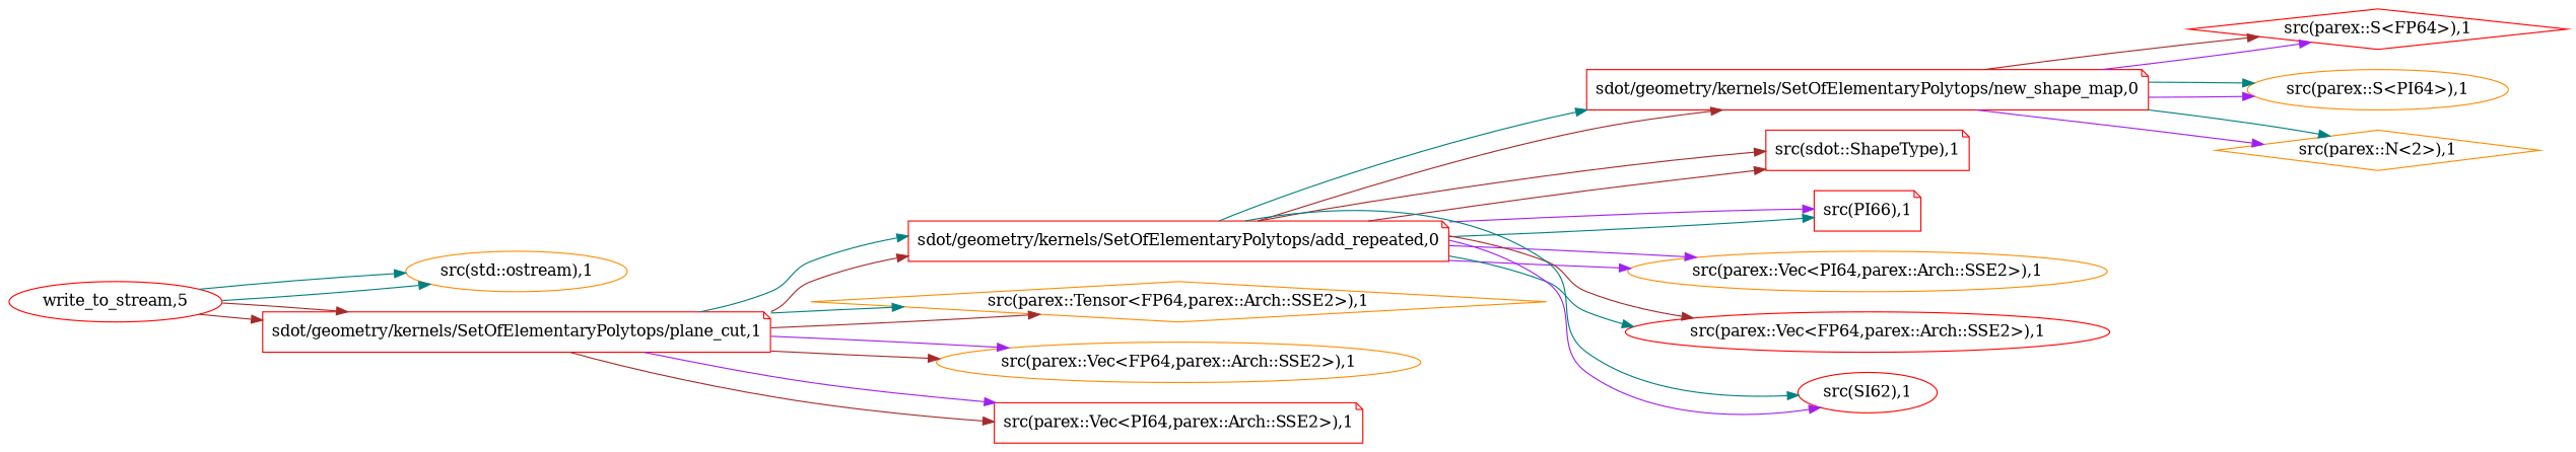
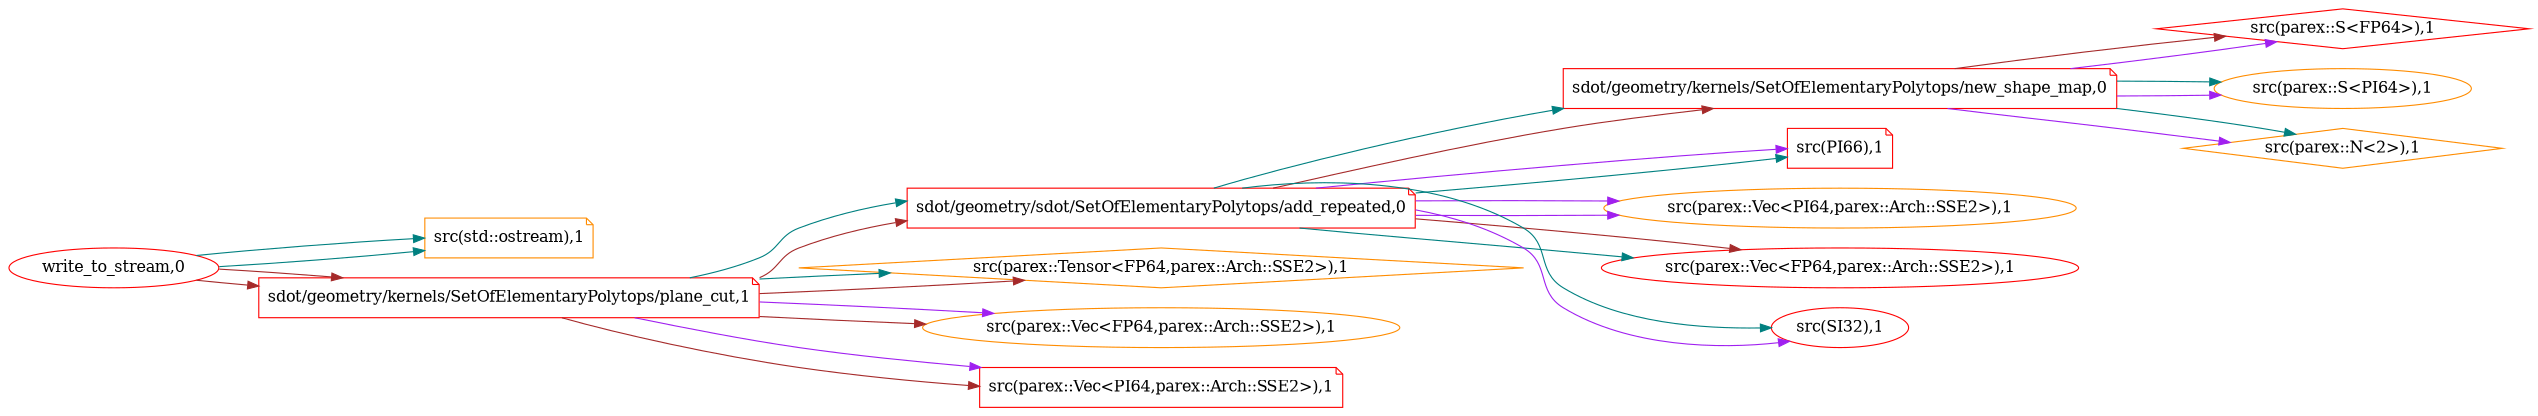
  digraph {
    rankdir=LR
    node [color=red shape=ellipse]
    edge [color=brown]
-   n1 [color=darkorange label="src(std::ostream),1"]
-   n2 [label="write_to_stream,5"]
+   n1 [color=darkorange label="src(std::ostream),1" shape=note]
+   n2 [label="write_to_stream,0"]
    n3 [label="sdot/geometry/kernels/SetOfElementaryPolytops/plane_cut,1" shape=note]
-   n4 [label="sdot/geometry/kernels/SetOfElementaryPolytops/add_repeated,0" shape=note]
+   n4 [label="sdot/geometry/sdot/SetOfElementaryPolytops/add_repeated,0" shape=note]
    n5 [color=darkorange label="src(parex::Tensor<FP64,parex::Arch::SSE2>),1" shape=diamond]
    n6 [color=darkorange label="src(parex::Vec<FP64,parex::Arch::SSE2>),1"]
    n7 [label="src(parex::Vec<PI64,parex::Arch::SSE2>),1" shape=note]
    n8 [label="src(parex::S<FP64>),1" shape=diamond]
    n9 [label="sdot/geometry/kernels/SetOfElementaryPolytops/new_shape_map,0" shape=note]
    n10 [color=darkorange label="src(parex::S<PI64>),1"]
    n11 [color=darkorange label="src(parex::N<2>),1" shape=diamond]
-   n12 [label="src(sdot::ShapeType),1" shape=note]
    n13 [label="src(PI66),1" shape=note]
    n14 [color=darkorange label="src(parex::Vec<PI64,parex::Arch::SSE2>),1"]
    n15 [label="src(parex::Vec<FP64,parex::Arch::SSE2>),1"]
-   n16 [label="src(SI62),1"]
+   n16 [label="src(SI32),1"]
    n2 -> n1 [color=teal]
    n2 -> n1 [color=teal]
    n2 -> n3
    n2 -> n3
    n3 -> n4
    n3 -> n4 [color=teal]
    n3 -> n5
    n3 -> n5 [color=teal]
    n3 -> n6
    n3 -> n6 [color=purple]
    n3 -> n7
    n3 -> n7 [color=purple]
    n4 -> n9
    n4 -> n9 [color=teal]
-   n4 -> n12
-   n4 -> n12
    n4 -> n13 [color=teal]
    n4 -> n13 [color=purple]
    n4 -> n14 [color=purple]
    n4 -> n14 [color=purple]
    n4 -> n15 [color=teal]
    n4 -> n15
    n4 -> n16 [color=purple]
    n4 -> n16 [color=teal]
    n9 -> n8 [color=purple]
    n9 -> n8
    n9 -> n10 [color=purple]
    n9 -> n10 [color=teal]
    n9 -> n11 [color=purple]
    n9 -> n11 [color=teal]
  }
